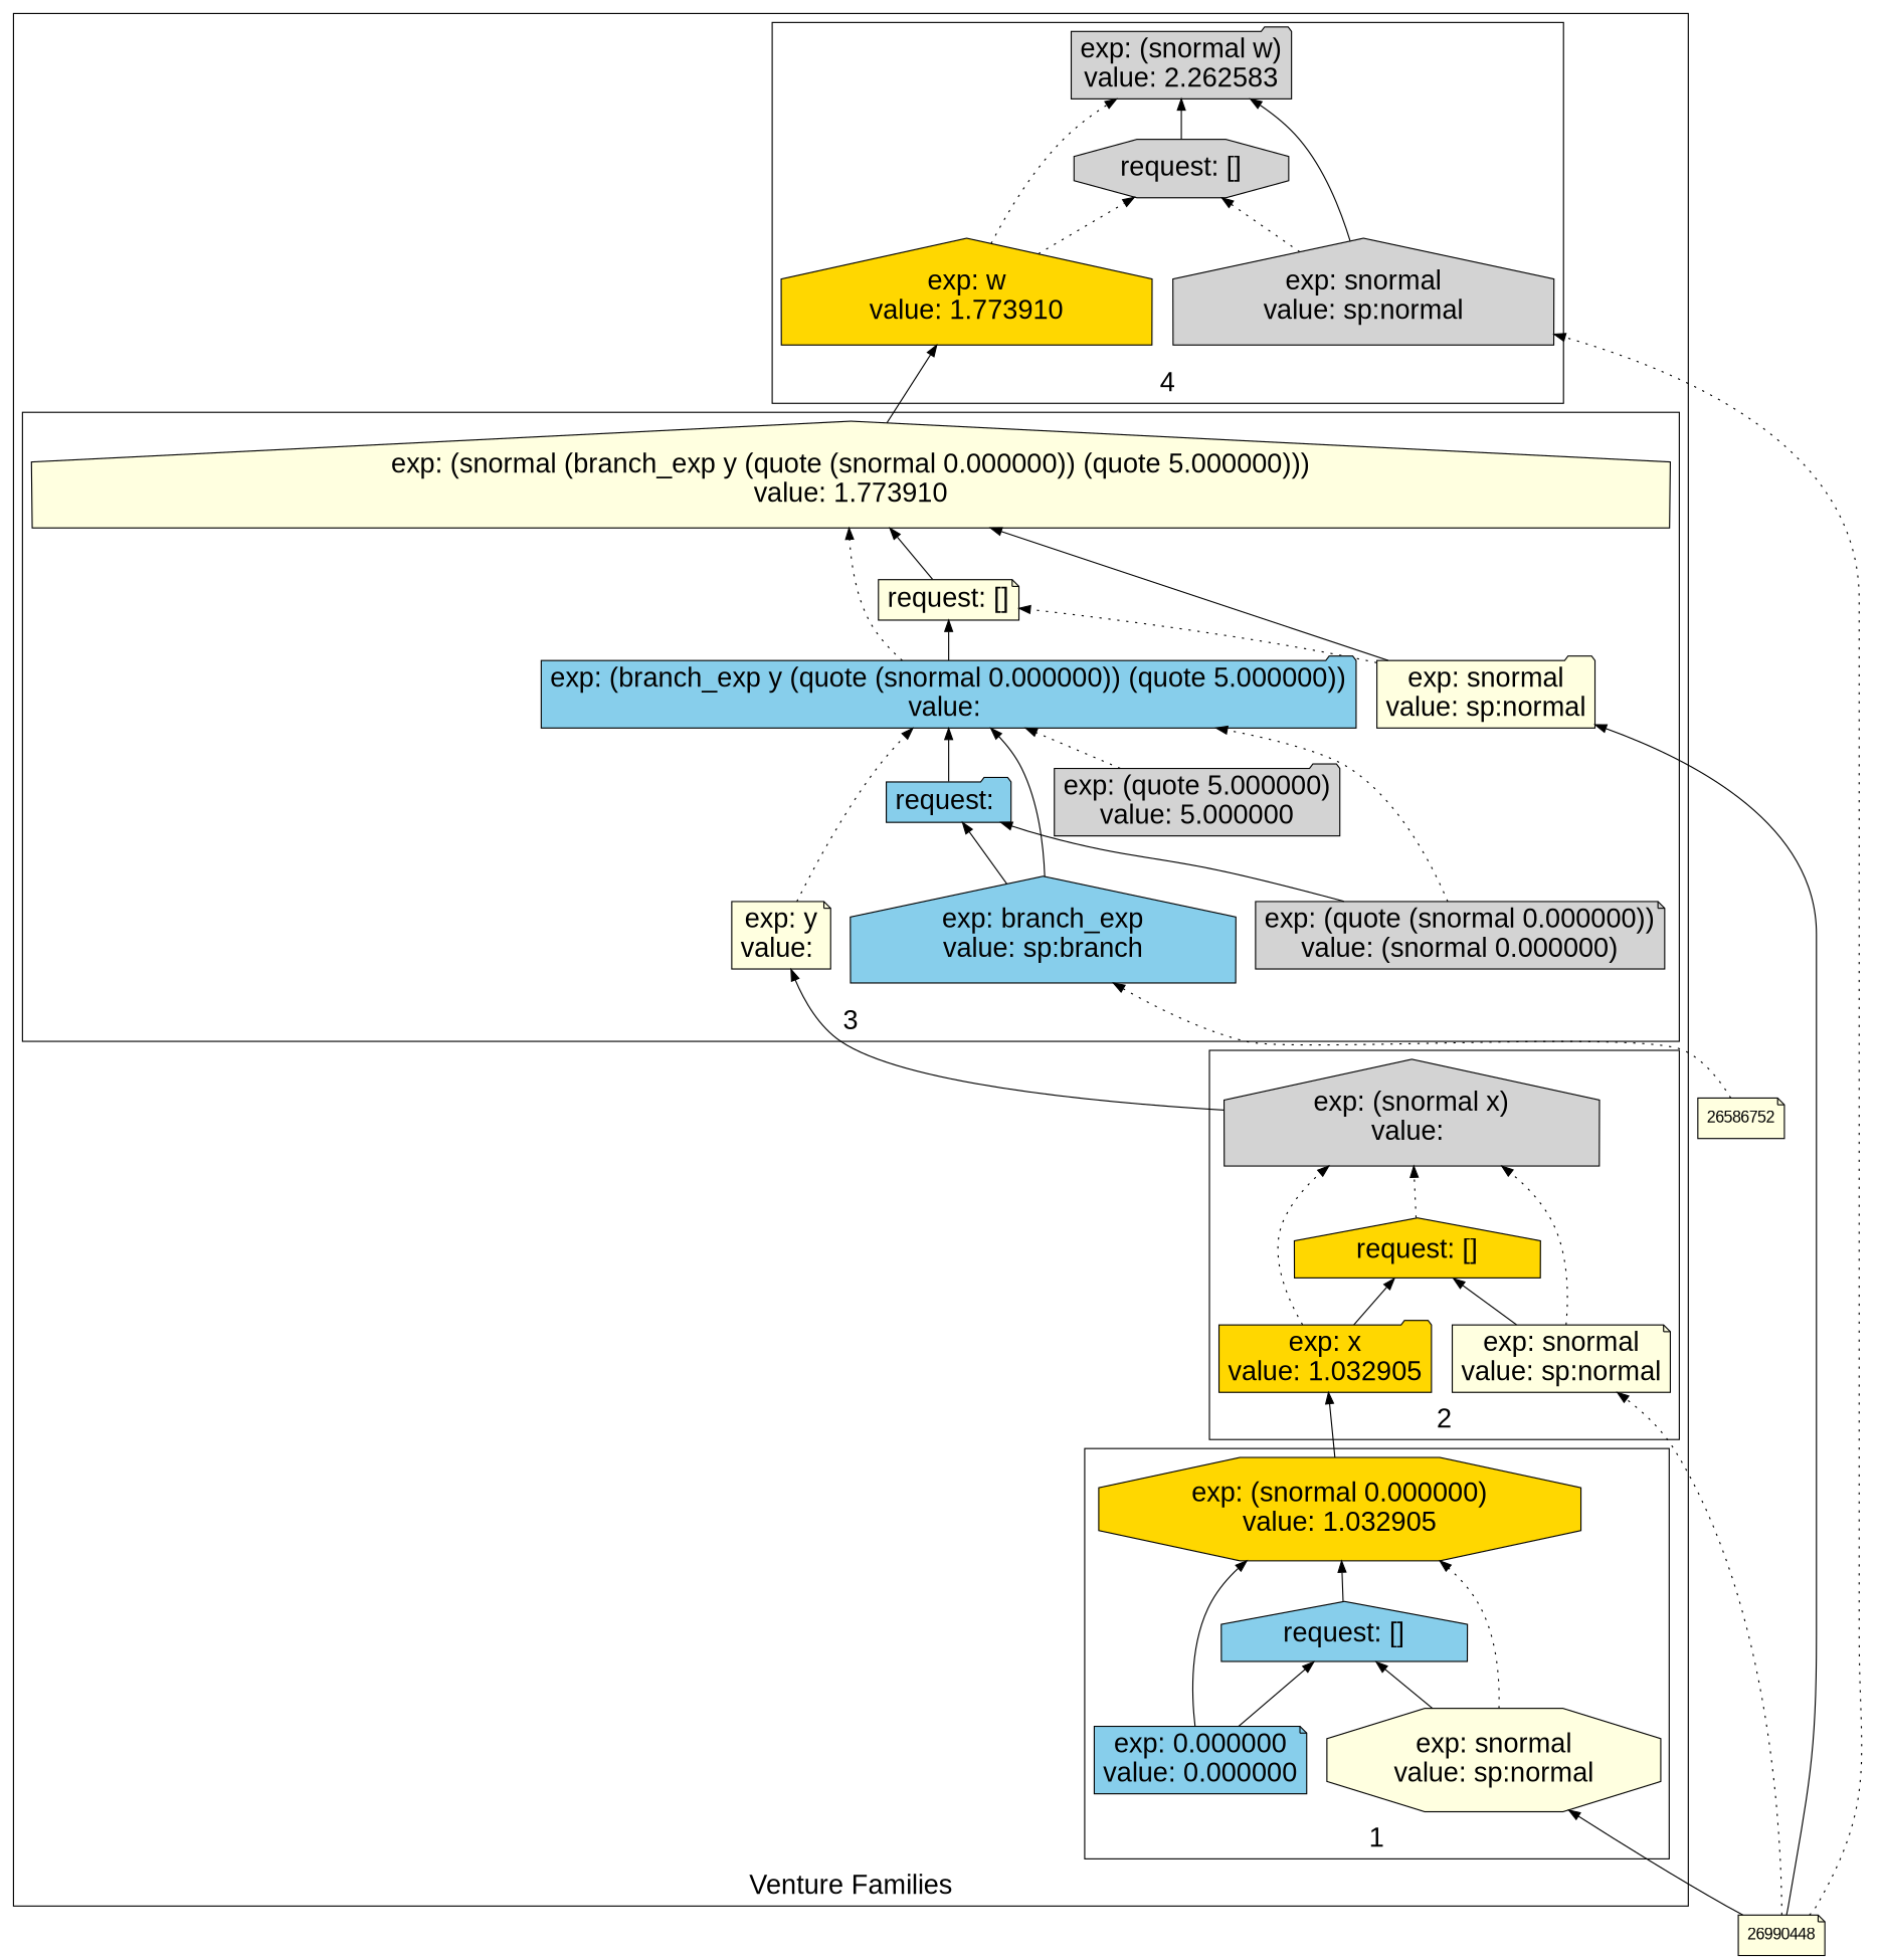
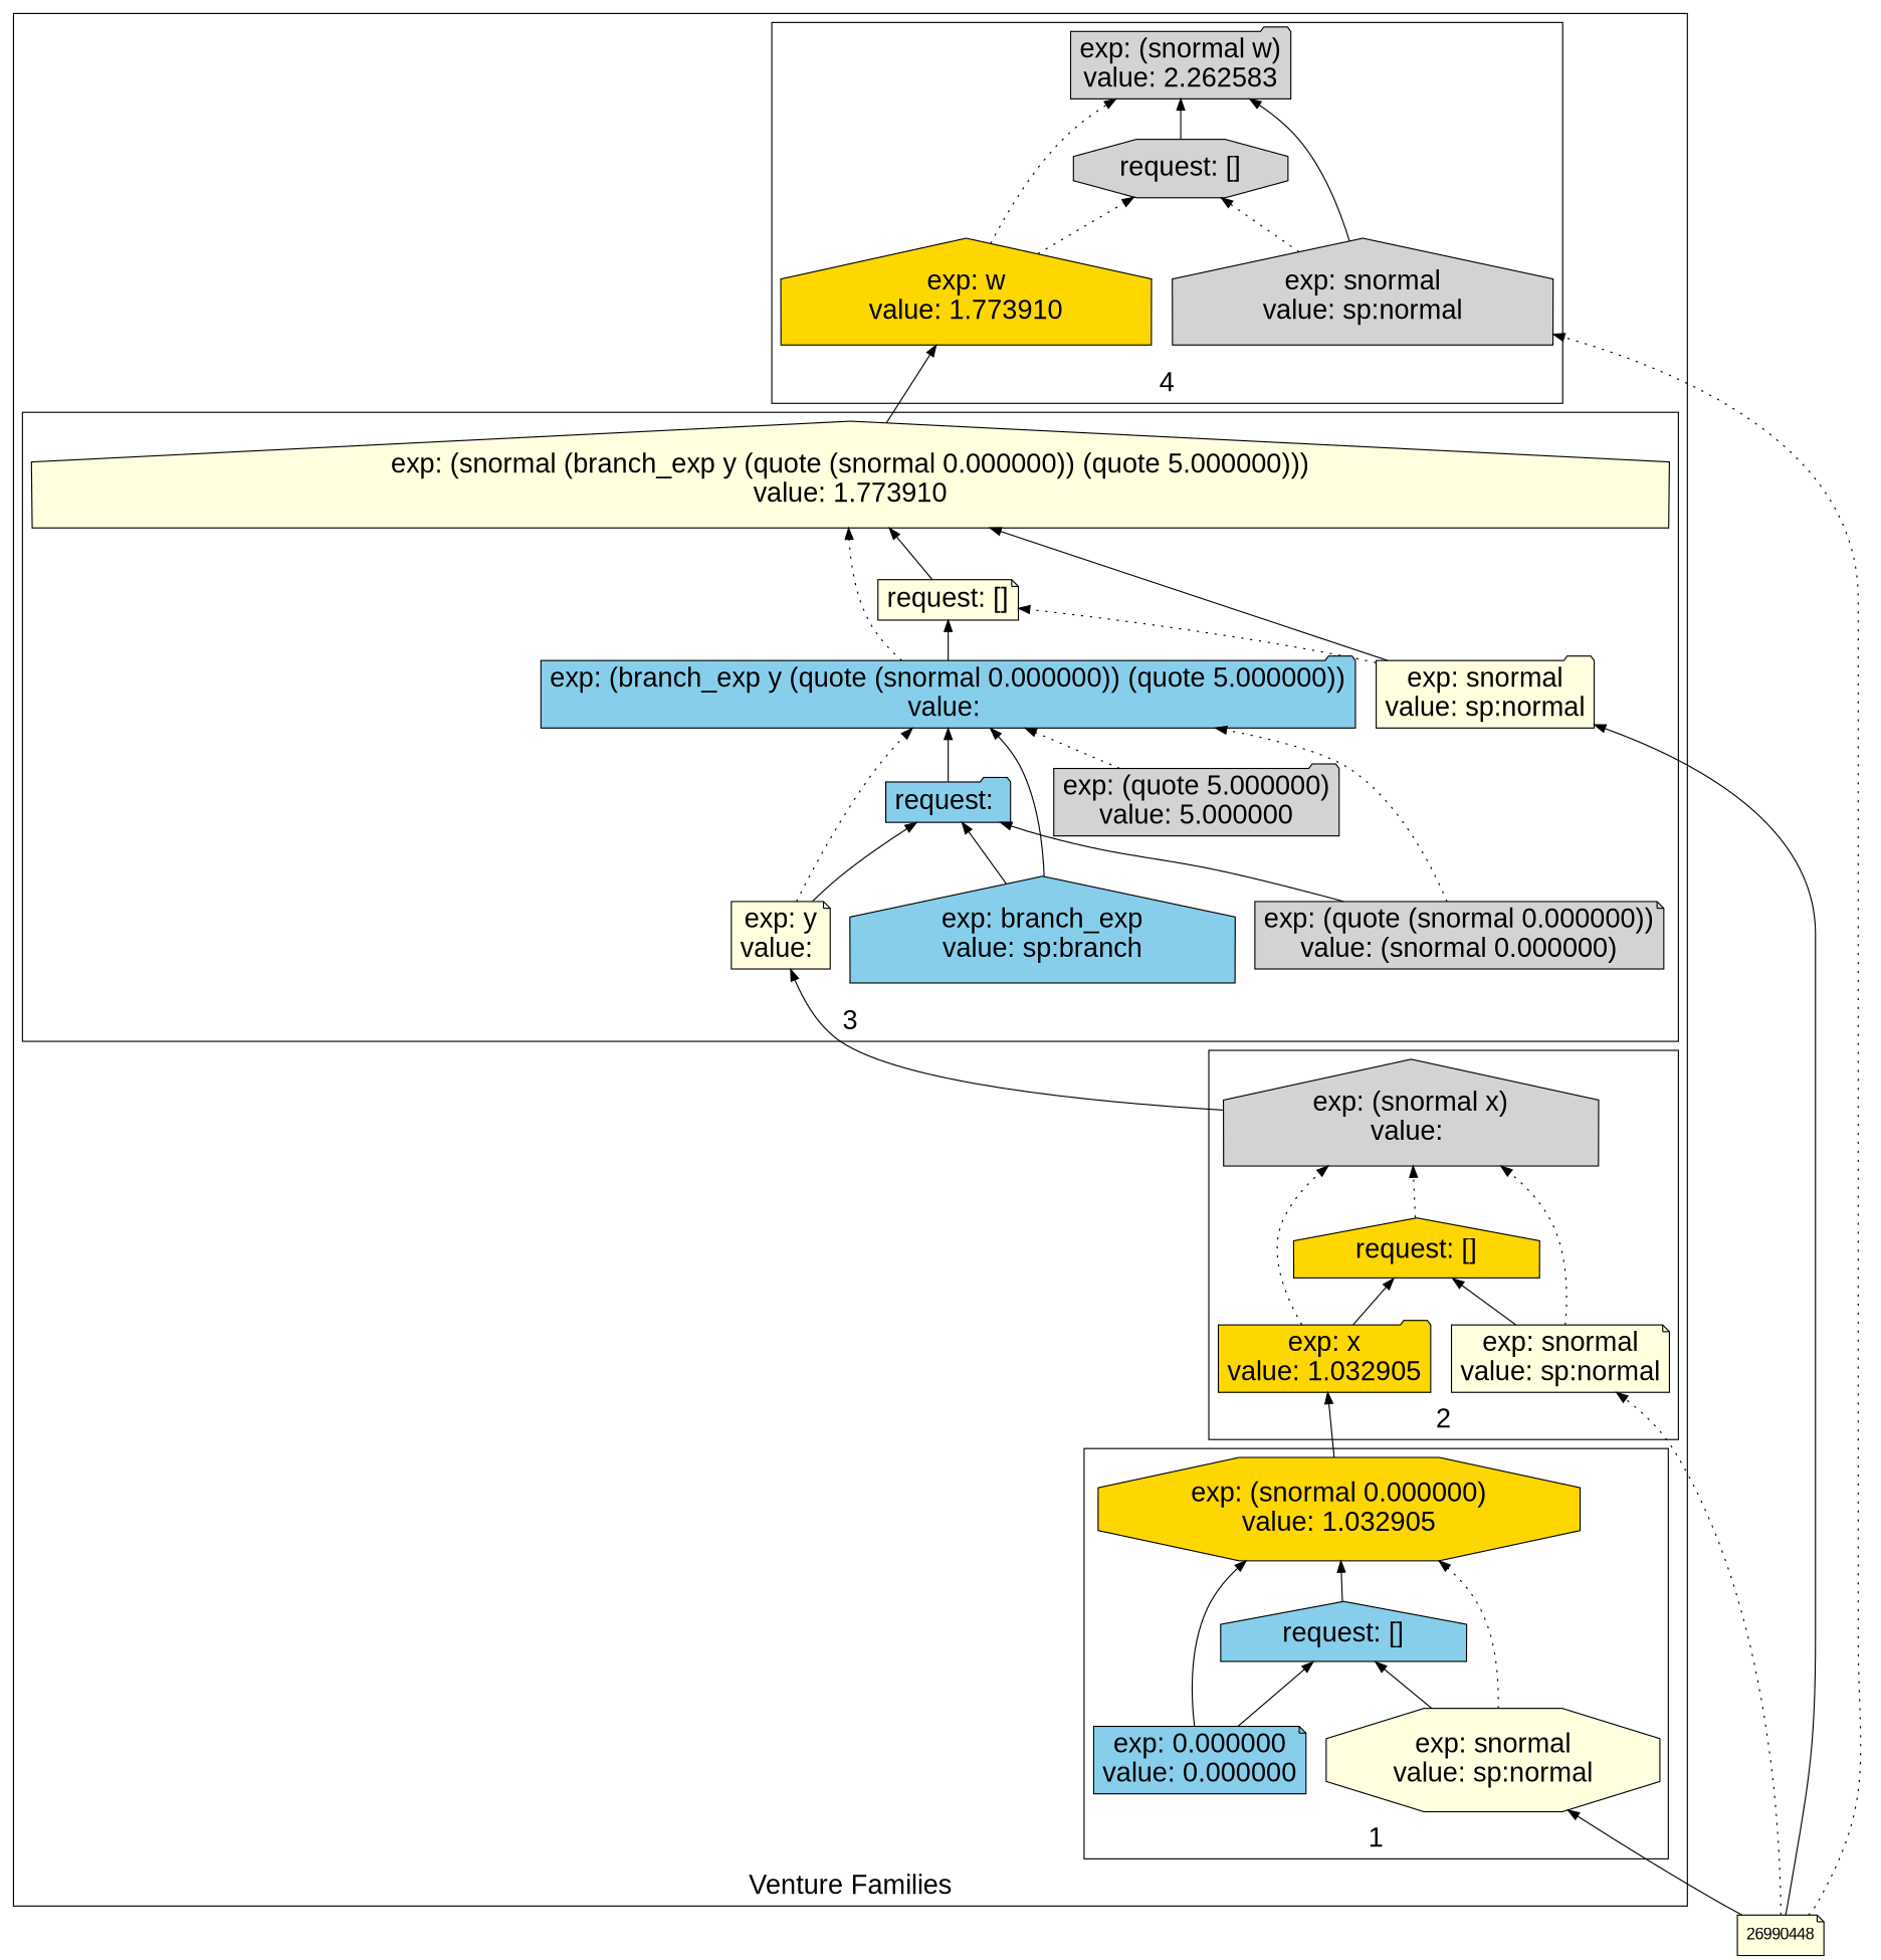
  digraph {
    fontname="Liberation Sans"
    fontsize=24
    rankdir=BT
    node [fillcolor=lightyellow fontname="Liberation Sans" fontsize=24 shape=house style=filled]
    edge [arrowhead=normal color=black constraint=true fontname="Liberation Sans" style=solid]
    n1 [fillcolor=gold label="exp: (snormal 0.000000)\nvalue: 1.032905" shape=octagon]
    n2 [fillcolor=skyblue label="request: []"]
    n3 [label="exp: snormal\nvalue: sp:normal" shape=octagon]
    n4 [fillcolor=skyblue label="exp: 0.000000\nvalue: 0.000000" shape=note]
    n5 [fillcolor=lightgrey label="exp: (snormal x)\nvalue: "]
    n6 [fillcolor=gold label="request: []"]
    n7 [label="exp: snormal\nvalue: sp:normal" shape=note]
    n8 [fillcolor=gold label="exp: x\nvalue: 1.032905" shape=folder]
    n9 [label="exp: (snormal (branch_exp y (quote (snormal 0.000000)) (quote 5.000000)))\nvalue: 1.773910"]
    n10 [label="request: []" shape=note]
    n11 [label="exp: snormal\nvalue: sp:normal" shape=folder]
    n12 [fillcolor=skyblue label="exp: (branch_exp y (quote (snormal 0.000000)) (quote 5.000000))\nvalue: " shape=folder]
    n13 [fillcolor=skyblue label="request: " shape=folder]
    n14 [fillcolor=skyblue label="exp: branch_exp\nvalue: sp:branch"]
    n15 [label="exp: y\nvalue: " shape=note]
    n16 [fillcolor=lightgrey label="exp: (quote (snormal 0.000000))\nvalue: (snormal 0.000000)" shape=note]
    n17 [fillcolor=lightgrey label="exp: (quote 5.000000)\nvalue: 5.000000" shape=folder]
    n18 [fillcolor=lightgrey label="exp: (snormal w)\nvalue: 2.262583" shape=folder]
    n19 [fillcolor=lightgrey label="request: []" shape=octagon]
    n20 [fillcolor=lightgrey label="exp: snormal\nvalue: sp:normal"]
    n21 [fillcolor=gold label="exp: w\nvalue: 1.773910"]
    26990448 [shape=note fontsize=""]
-   26586752 [shape=note fontsize=""]
    subgraph cluster_1 {
      label="Venture Families"
      subgraph cluster_2 {
        label=1
        n1
        n2
        n3
        n4
      }
      subgraph cluster_3 {
        label=2
        n5
        n6
        n7
        n8
      }
      subgraph cluster_4 {
        label=3
        n9
        n10
        n11
        n12
        n13
        n14
        n15
        n16
        n17
      }
      subgraph cluster_5 {
        label=4
        n18
        n19
        n20
        n21
      }
    }
    n1 -> n8
    n2 -> n1
    n3 -> n1 [style=dotted]
    n3 -> n2
    n4 -> n1
    n4 -> n2
    n5 -> n15
    n6 -> n5 [style=dotted]
    n7 -> n5 [style=dotted]
    n7 -> n6
    n8 -> n5 [style=dotted]
    n8 -> n6
    n9 -> n21
    n10 -> n9
    n11 -> n9
    n11 -> n10 [style=dotted]
    n12 -> n9 [style=dotted]
    n12 -> n10
    n13 -> n12
    n14 -> n12
    n14 -> n13
    n15 -> n12 [style=dotted]
+   n15 -> n13
    n16 -> n12 [style=dotted]
    n16 -> n13
    n17 -> n12 [style=dotted]
    n19 -> n18
    n20 -> n18
    n20 -> n19 [style=dotted]
    n21 -> n18 [style=dotted]
    n21 -> n19 [style=dotted]
    26990448 -> n3
    26990448 -> n7 [style=dotted]
    26990448 -> n11
    26990448 -> n20 [style=dotted]
-   26586752 -> n14 [style=dotted]
  }
